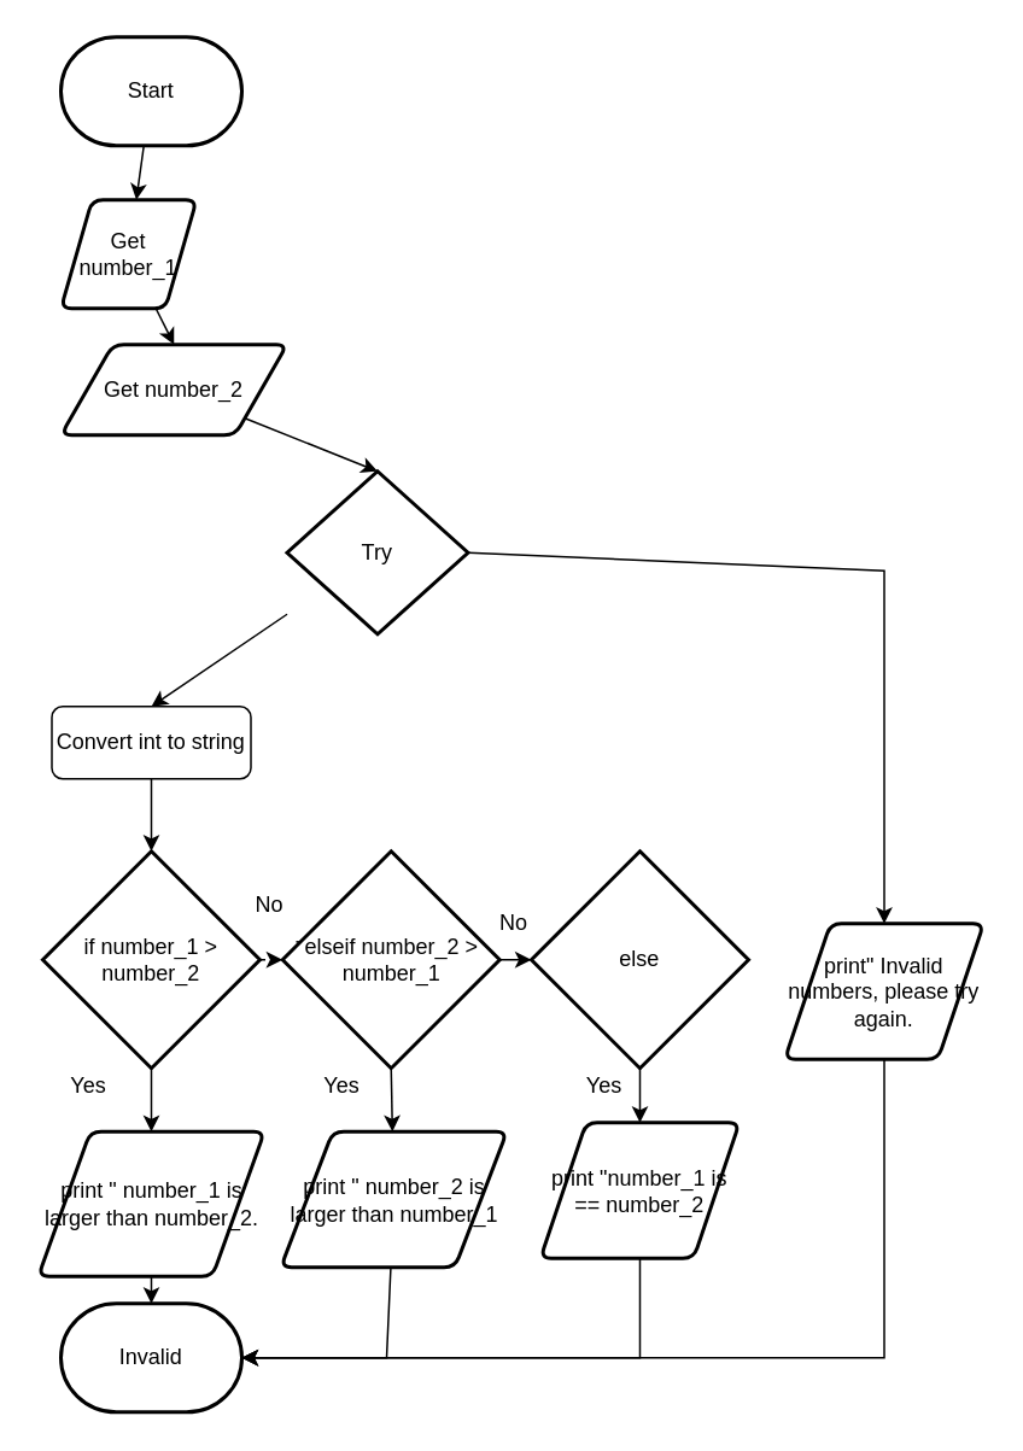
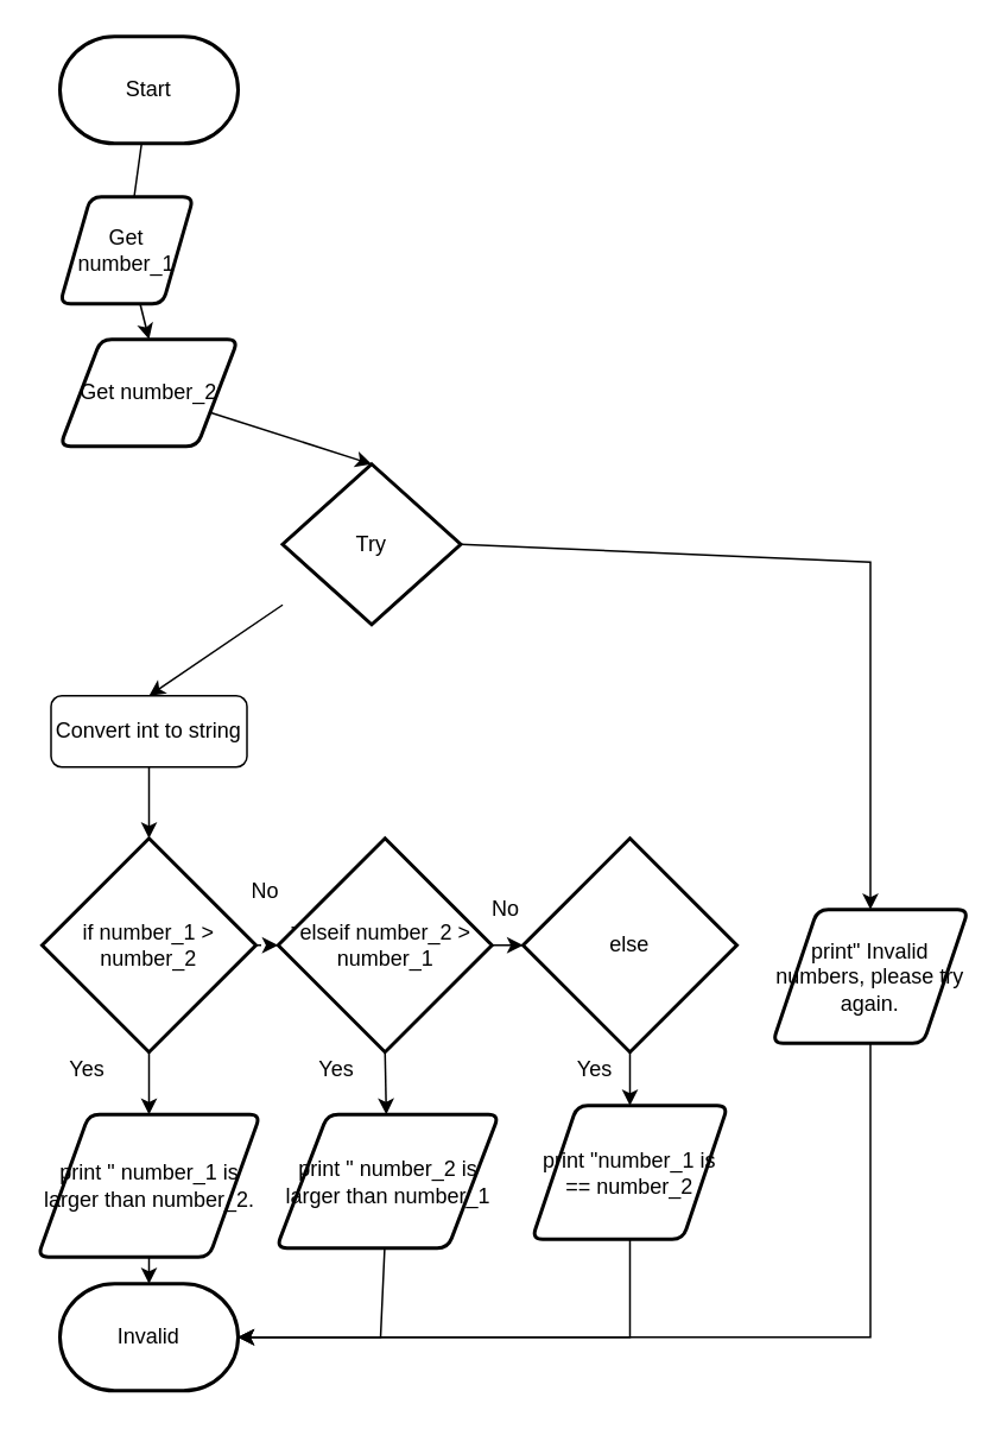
  <mxCell id="0" />
  <mxCell id="1" parent="0" />
- <mxCell id="2" style="edgeStyle=none;html=1;" parent="1" source="3" target="5" edge="1"><mxGeometry relative="1" as="geometry" /></mxCell>
+ <mxCell id="2" style="edgeStyle=none;html=1;endArrow=none;" parent="1" source="3" target="5" edge="1"><mxGeometry relative="1" as="geometry" /></mxCell>
  <mxCell id="3" value="Start" style="strokeWidth=2;html=1;shape=mxgraph.flowchart.terminator;whiteSpace=wrap;" parent="1" vertex="1"><mxGeometry x="33" y="20" width="100" height="60" as="geometry" /></mxCell>
  <mxCell id="4" style="edgeStyle=none;html=1;entryX=0.5;entryY=0;entryDx=0;entryDy=0;" parent="1" source="5" target="7" edge="1"><mxGeometry relative="1" as="geometry"><mxPoint x="83" y="200" as="targetPoint" /></mxGeometry></mxCell>
  <mxCell id="5" value="Get number_1" style="shape=parallelogram;html=1;strokeWidth=2;perimeter=parallelogramPerimeter;whiteSpace=wrap;rounded=1;arcSize=12;size=0.23;" parent="1" vertex="1"><mxGeometry x="33" y="110" width="75" height="60" as="geometry" /></mxCell>
  <mxCell id="6" style="edgeStyle=none;html=1;entryX=0.5;entryY=0;entryDx=0;entryDy=0;entryPerimeter=0;" parent="1" source="7" target="10" edge="1"><mxGeometry relative="1" as="geometry" /></mxCell>
- <mxCell id="7" value="Get number_2" style="shape=parallelogram;html=1;strokeWidth=2;perimeter=parallelogramPerimeter;whiteSpace=wrap;rounded=1;arcSize=12;size=0.23;" parent="1" vertex="1"><mxGeometry x="33" y="190" width="125" height="50" as="geometry" /></mxCell>
+ <mxCell id="7" value="Get number_2" style="shape=parallelogram;html=1;strokeWidth=2;perimeter=parallelogramPerimeter;whiteSpace=wrap;rounded=1;arcSize=12;size=0.23;" parent="1" vertex="1"><mxGeometry x="33" y="190" width="100" height="60" as="geometry" /></mxCell>
  <mxCell id="8" style="edgeStyle=none;html=1;entryX=0.5;entryY=0;entryDx=0;entryDy=0;" parent="1" source="10" target="11" edge="1"><mxGeometry relative="1" as="geometry" /></mxCell>
  <mxCell id="9" style="edgeStyle=none;html=1;entryX=0.5;entryY=0;entryDx=0;entryDy=0;exitX=1;exitY=0.5;exitDx=0;exitDy=0;exitPerimeter=0;rounded=0;" parent="1" source="10" target="33" edge="1"><mxGeometry relative="1" as="geometry"><Array as="points"><mxPoint x="488" y="315" /></Array></mxGeometry></mxCell>
  <mxCell id="10" value="Try" style="strokeWidth=2;html=1;shape=mxgraph.flowchart.decision;whiteSpace=wrap;" parent="1" vertex="1"><mxGeometry x="158" y="260" width="100" height="90" as="geometry" /></mxCell>
  <mxCell id="11" value="Convert int to string" style="rounded=1;whiteSpace=wrap;html=1;" parent="1" vertex="1"><mxGeometry x="28" y="390" width="110" height="40" as="geometry" /></mxCell>
  <mxCell id="12" style="edgeStyle=none;html=1;entryX=0.5;entryY=0;entryDx=0;entryDy=0;entryPerimeter=0;exitX=0.5;exitY=1;exitDx=0;exitDy=0;" parent="1" source="11" target="18" edge="1"><mxGeometry relative="1" as="geometry"><mxPoint x="83" y="480" as="targetPoint" /><mxPoint x="83" y="440" as="sourcePoint" /></mxGeometry></mxCell>
  <mxCell id="13" style="edgeStyle=none;html=1;" parent="1" source="14" target="15" edge="1"><mxGeometry relative="1" as="geometry"><mxPoint x="83" y="740" as="targetPoint" /></mxGeometry></mxCell>
  <mxCell id="14" value="print &quot; number_1 is larger than number_2." style="shape=parallelogram;html=1;strokeWidth=2;perimeter=parallelogramPerimeter;whiteSpace=wrap;rounded=1;arcSize=12;size=0.23;" parent="1" vertex="1"><mxGeometry x="20.5" y="625" width="125" height="80" as="geometry" /></mxCell>
  <mxCell id="15" value="Invalid" style="strokeWidth=2;html=1;shape=mxgraph.flowchart.terminator;whiteSpace=wrap;" parent="1" vertex="1"><mxGeometry x="33" y="720" width="100" height="60" as="geometry" /></mxCell>
  <mxCell id="16" style="edgeStyle=none;html=1;" parent="1" source="18" target="14" edge="1"><mxGeometry relative="1" as="geometry" /></mxCell>
  <mxCell id="17" style="edgeStyle=none;html=1;exitX=1;exitY=0.5;exitDx=0;exitDy=0;exitPerimeter=0;rounded=0;startArrow=none;" parent="1" target="22" edge="1"><mxGeometry relative="1" as="geometry"><Array as="points"><mxPoint x="265" y="530" /></Array><mxPoint x="265.02" y="571.98" as="targetPoint" /><mxPoint x="163" y="520" as="sourcePoint" /></mxGeometry></mxCell>
  <mxCell id="18" value="if number_1 &amp;gt; number_2" style="strokeWidth=2;html=1;shape=mxgraph.flowchart.decision;whiteSpace=wrap;" parent="1" vertex="1"><mxGeometry x="23" y="470" width="120" height="120" as="geometry" /></mxCell>
  <mxCell id="19" value="Yes" style="text;html=1;align=center;verticalAlign=middle;resizable=0;points=[];autosize=1;strokeColor=none;fillColor=none;" parent="1" vertex="1"><mxGeometry x="28" y="590" width="40" height="20" as="geometry" /></mxCell>
  <mxCell id="20" style="edgeStyle=none;html=1;exitX=0.5;exitY=1;exitDx=0;exitDy=0;exitPerimeter=0;" parent="1" source="22" target="24" edge="1"><mxGeometry relative="1" as="geometry"><mxPoint x="263" y="720" as="targetPoint" /></mxGeometry></mxCell>
  <mxCell id="21" style="edgeStyle=none;html=1;exitX=1;exitY=0.5;exitDx=0;exitDy=0;exitPerimeter=0;rounded=0;entryX=0;entryY=0.5;entryDx=0;entryDy=0;entryPerimeter=0;" parent="1" source="22" target="30" edge="1"><mxGeometry relative="1" as="geometry"><mxPoint x="313" y="530" as="targetPoint" /><Array as="points" /></mxGeometry></mxCell>
  <mxCell id="22" value="elseif number_2 &amp;gt; number_1" style="strokeWidth=2;html=1;shape=mxgraph.flowchart.decision;whiteSpace=wrap;" parent="1" vertex="1"><mxGeometry x="155.5" y="470" width="120" height="120" as="geometry" /></mxCell>
  <mxCell id="23" style="edgeStyle=none;html=1;entryX=1;entryY=0.5;entryDx=0;entryDy=0;entryPerimeter=0;rounded=0;" parent="1" source="24" target="15" edge="1"><mxGeometry relative="1" as="geometry"><Array as="points"><mxPoint x="213" y="750" /></Array></mxGeometry></mxCell>
  <mxCell id="24" value="print &quot; number_2 is larger than number_1" style="shape=parallelogram;html=1;strokeWidth=2;perimeter=parallelogramPerimeter;whiteSpace=wrap;rounded=1;arcSize=12;size=0.23;" parent="1" vertex="1"><mxGeometry x="154.5" y="625" width="125" height="75" as="geometry" /></mxCell>
  <mxCell id="25" style="edgeStyle=none;rounded=0;html=1;entryX=1;entryY=0.5;entryDx=0;entryDy=0;entryPerimeter=0;" parent="1" source="26" target="15" edge="1"><mxGeometry relative="1" as="geometry"><Array as="points"><mxPoint x="353" y="750" /></Array></mxGeometry></mxCell>
  <mxCell id="26" value="print &quot;number_1 is == number_2" style="shape=parallelogram;html=1;strokeWidth=2;perimeter=parallelogramPerimeter;whiteSpace=wrap;rounded=1;arcSize=12;size=0.23;" parent="1" vertex="1"><mxGeometry x="298" y="620" width="110" height="75" as="geometry" /></mxCell>
  <mxCell id="27" value="Yes" style="text;html=1;align=center;verticalAlign=middle;resizable=0;points=[];autosize=1;strokeColor=none;fillColor=none;" parent="1" vertex="1"><mxGeometry x="168" y="590" width="40" height="20" as="geometry" /></mxCell>
  <mxCell id="28" value="No&lt;br&gt;" style="text;html=1;align=center;verticalAlign=middle;resizable=0;points=[];autosize=1;strokeColor=none;fillColor=none;" parent="1" vertex="1"><mxGeometry x="268" y="500" width="30" height="20" as="geometry" /></mxCell>
  <mxCell id="29" style="edgeStyle=none;html=1;entryX=0.5;entryY=0;entryDx=0;entryDy=0;" parent="1" source="30" target="26" edge="1"><mxGeometry relative="1" as="geometry" /></mxCell>
  <mxCell id="30" value="else" style="strokeWidth=2;html=1;shape=mxgraph.flowchart.decision;whiteSpace=wrap;" parent="1" vertex="1"><mxGeometry x="293" y="470" width="120" height="120" as="geometry" /></mxCell>
  <mxCell id="31" value="Yes" style="text;html=1;align=center;verticalAlign=middle;resizable=0;points=[];autosize=1;strokeColor=none;fillColor=none;" parent="1" vertex="1"><mxGeometry x="313" y="590" width="40" height="20" as="geometry" /></mxCell>
  <mxCell id="32" style="edgeStyle=none;rounded=0;html=1;" parent="1" source="33" edge="1"><mxGeometry relative="1" as="geometry"><mxPoint x="133" y="750" as="targetPoint" /><Array as="points"><mxPoint x="488" y="750" /></Array></mxGeometry></mxCell>
  <mxCell id="33" value="print&quot; Invalid numbers, please try again." style="shape=parallelogram;html=1;strokeWidth=2;perimeter=parallelogramPerimeter;whiteSpace=wrap;rounded=1;arcSize=12;size=0.23;" parent="1" vertex="1"><mxGeometry x="433" y="510" width="110" height="75" as="geometry" /></mxCell>
  <mxCell id="34" value="" style="edgeStyle=none;html=1;exitX=1;exitY=0.5;exitDx=0;exitDy=0;exitPerimeter=0;rounded=0;endArrow=none;" parent="1" source="18" edge="1"><mxGeometry relative="1" as="geometry"><Array as="points" /><mxPoint x="143" y="530" as="targetPoint" /><mxPoint x="143" y="530" as="sourcePoint" /></mxGeometry></mxCell>
  <mxCell id="35" value="No&lt;br&gt;" style="text;html=1;align=center;verticalAlign=middle;resizable=0;points=[];autosize=1;strokeColor=none;fillColor=none;" parent="1" vertex="1"><mxGeometry x="133" y="490" width="30" height="20" as="geometry" /></mxCell>
  <mxCell id="36" style="edgeStyle=none;html=1;rounded=0;entryX=0;entryY=0.5;entryDx=0;entryDy=0;entryPerimeter=0;exitX=1;exitY=0.5;exitDx=0;exitDy=0;exitPerimeter=0;dashed=1;" parent="1" source="18" target="22" edge="1"><mxGeometry relative="1" as="geometry"><mxPoint x="303" y="540" as="targetPoint" /><Array as="points" /><mxPoint x="283" y="580" as="sourcePoint" /></mxGeometry></mxCell>
